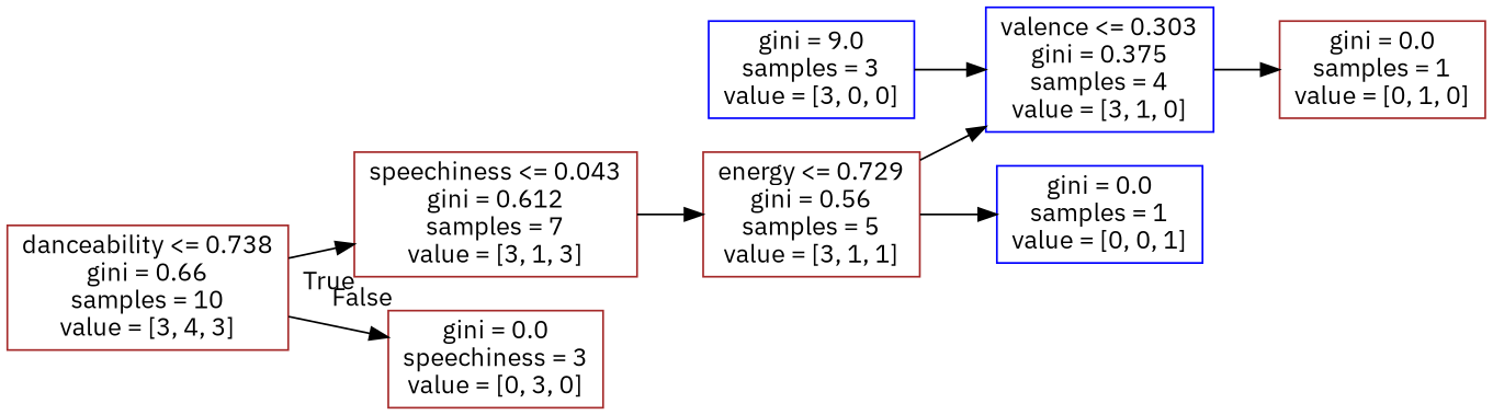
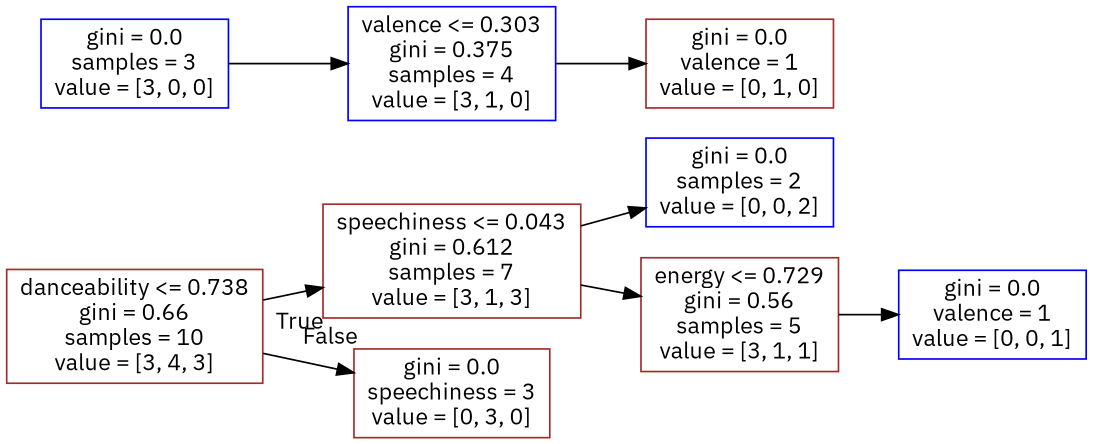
  digraph {
    fontname="IBM Plex Sans"
    rankdir=LR
    node [color=brown fontname="IBM Plex Sans" shape=box]
    edge [fontname="IBM Plex Sans"]
    n1 [label="danceability <= 0.738\ngini = 0.66\nsamples = 10\nvalue = [3, 4, 3]"]
    n2 [label="speechiness <= 0.043\ngini = 0.612\nsamples = 7\nvalue = [3, 1, 3]"]
    n3 [label="gini = 0.0\nspeechiness = 3\nvalue = [0, 3, 0]"]
+   n4 [color=blue label="gini = 0.0\nsamples = 2\nvalue = [0, 0, 2]"]
    n5 [label="energy <= 0.729\ngini = 0.56\nsamples = 5\nvalue = [3, 1, 1]"]
    n6 [color=blue label="valence <= 0.303\ngini = 0.375\nsamples = 4\nvalue = [3, 1, 0]"]
-   n7 [color=blue label="gini = 0.0\nsamples = 1\nvalue = [0, 0, 1]"]
-   n8 [label="gini = 0.0\nsamples = 1\nvalue = [0, 1, 0]"]
-   n9 [color=blue label="gini = 9.0\nsamples = 3\nvalue = [3, 0, 0]"]
+   n7 [color=blue label="gini = 0.0\nvalence = 1\nvalue = [0, 0, 1]"]
+   n8 [label="gini = 0.0\nvalence = 1\nvalue = [0, 1, 0]"]
+   n9 [color=blue label="gini = 0.0\nsamples = 3\nvalue = [3, 0, 0]"]
    n1 -> n2 [headlabel=True labelangle=45 labeldistance=2.5]
    n1 -> n3 [headlabel=False labelangle=-45 labeldistance=2.5]
+   n2 -> n4
    n2 -> n5
-   n5 -> n6
    n5 -> n7
    n6 -> n8
    n9 -> n6
  }
